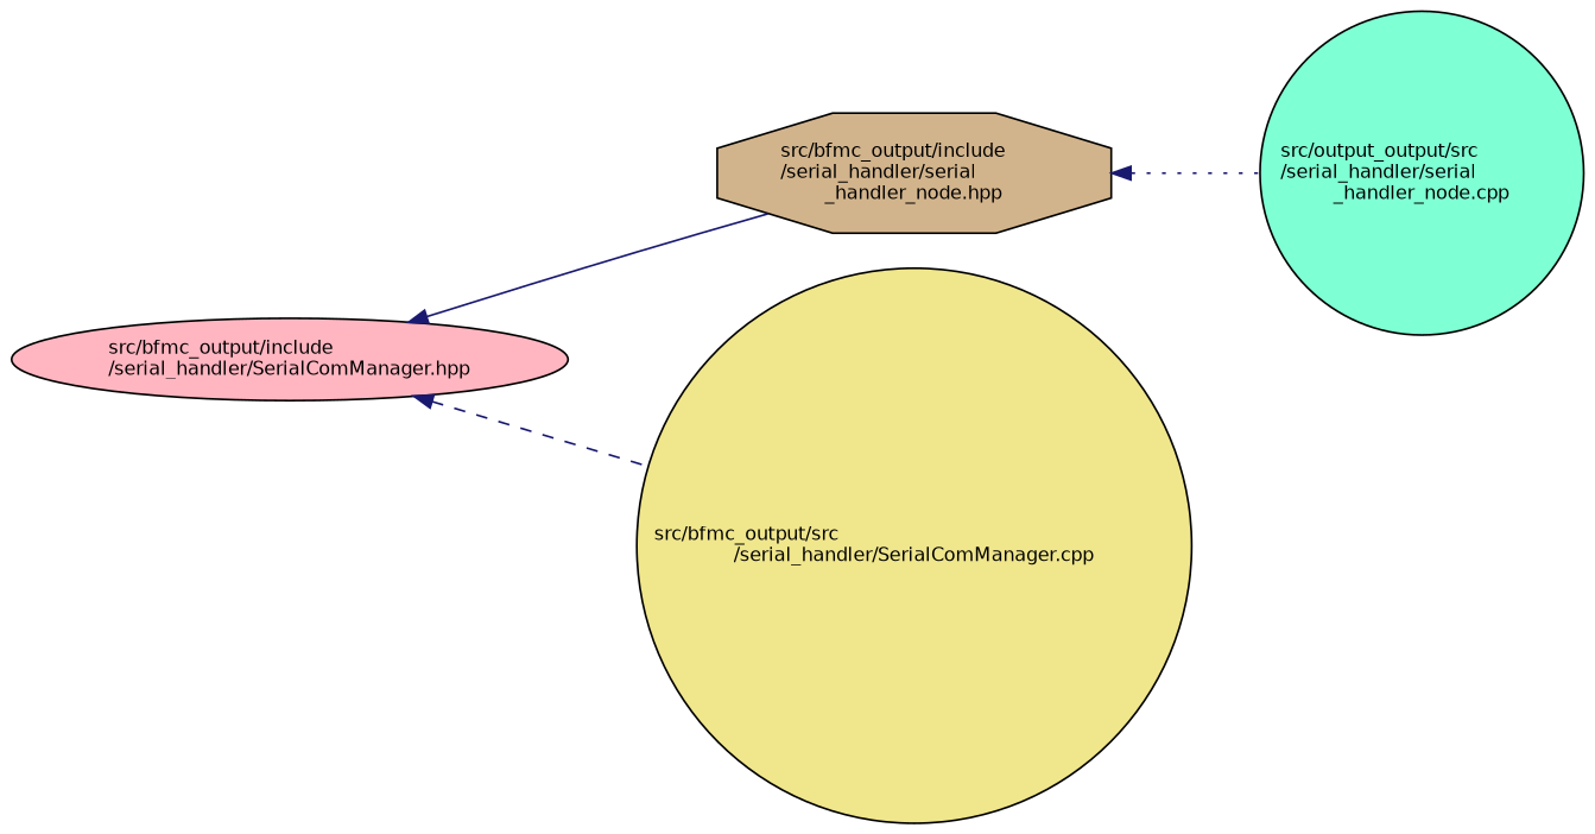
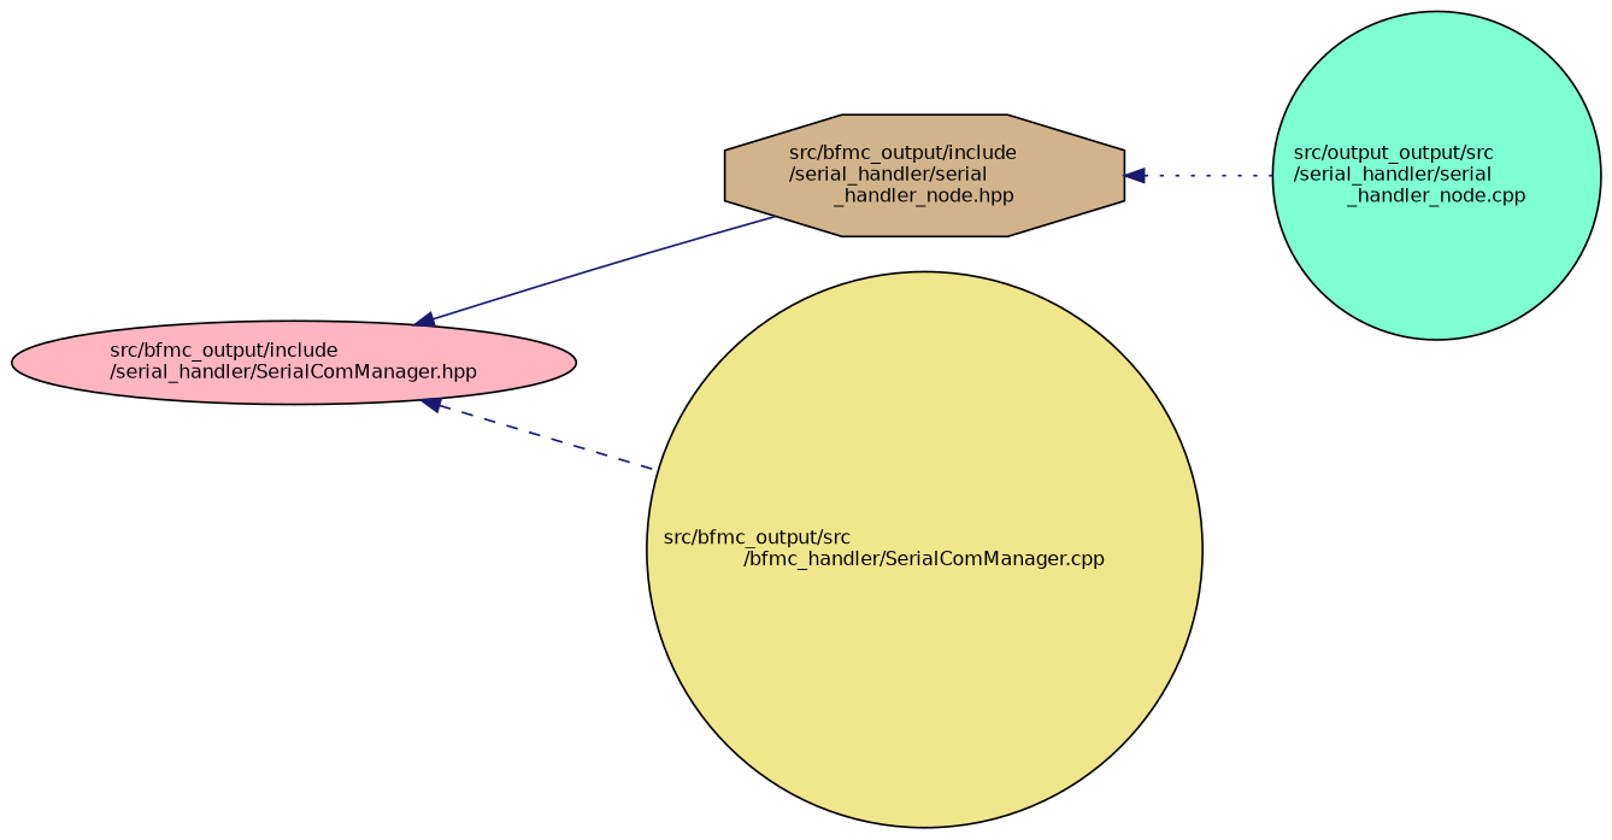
  digraph {
    rankdir=LR
    node [color=black fontname=Helvetica fontsize=10 shape=circle style=filled]
    edge [color=midnightblue dir=back fontname=Helvetica fontsize=10 labelfontname=Helvetica labelfontsize=10]
    n1 [fillcolor=lightpink fontcolor=black height=0.2 label="src/bfmc_output/include\l/serial_handler/SerialComManager.hpp" shape=ellipse width=0.4]
    n2 [fillcolor=tan height=0.2 label="src/bfmc_output/include\l/serial_handler/serial\l_handler_node.hpp" shape=octagon width=0.4]
-   n3 [fillcolor=khaki height=0.2 label="src/bfmc_output/src\l/serial_handler/SerialComManager.cpp" width=0.4]
+   n3 [fillcolor=khaki height=0.2 label="src/bfmc_output/src\l/bfmc_handler/SerialComManager.cpp" width=0.4]
    n4 [fillcolor=aquamarine height=0.2 label="src/output_output/src\l/serial_handler/serial\l_handler_node.cpp" width=0.4]
    n1 -> n2 [style=solid]
    n1 -> n3 [style=dashed]
    n2 -> n4 [style=dotted]
  }
